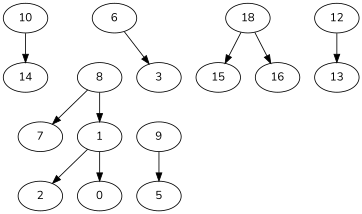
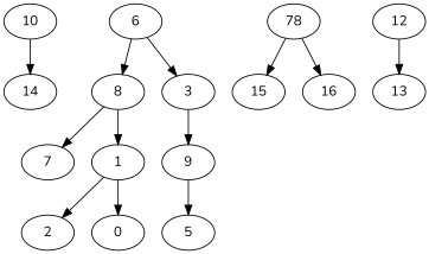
  digraph {
    fontname=Nunito
    node [fontname=Nunito]
    edge [fontname=Nunito]
    n1 [label=10]
    n2 [label=14]
    n3 [label=6]
    n4 [label=8]
    n5 [label=3]
-   n6 [label=18]
+   n6 [label=78]
    n7 [label=15]
    n8 [label=16]
    n9 [label=12]
    n10 [label=13]
    n11 [label=7]
    n12 [label=1]
    n13 [label=9]
    n14 [label=5]
    n15 [label=2]
    n16 [label=0]
    n1 -> n2
+   n3 -> n4
    n3 -> n5
    n4 -> n11
    n4 -> n12
+   n5 -> n13
    n6 -> n7
    n6 -> n8
    n9 -> n10
    n12 -> n15
    n12 -> n16
    n13 -> n14
  }
